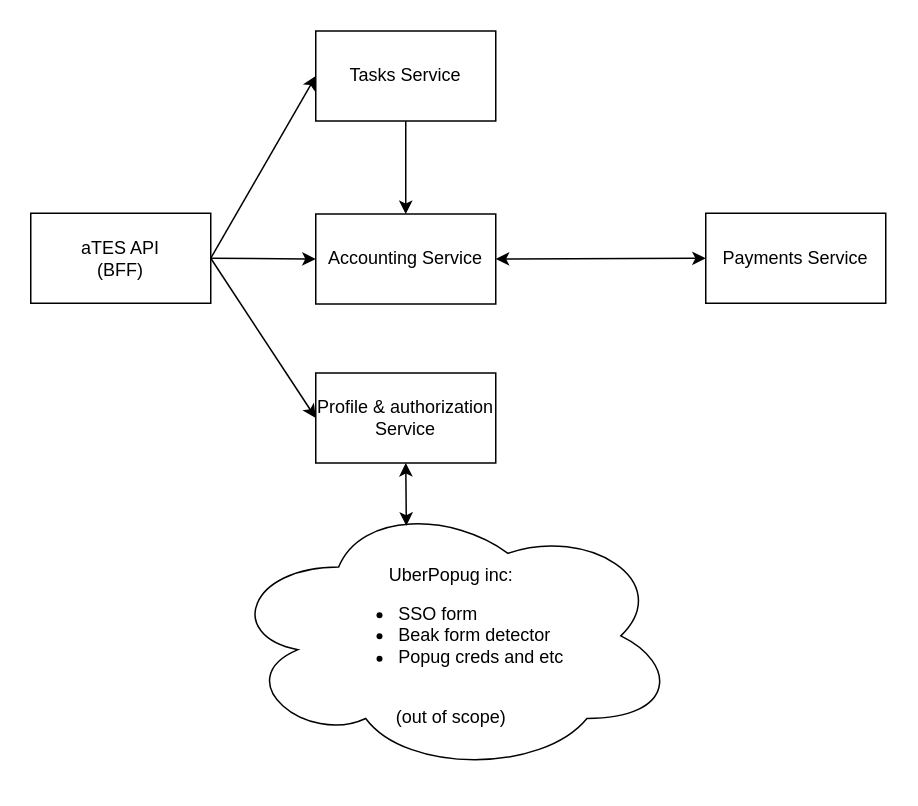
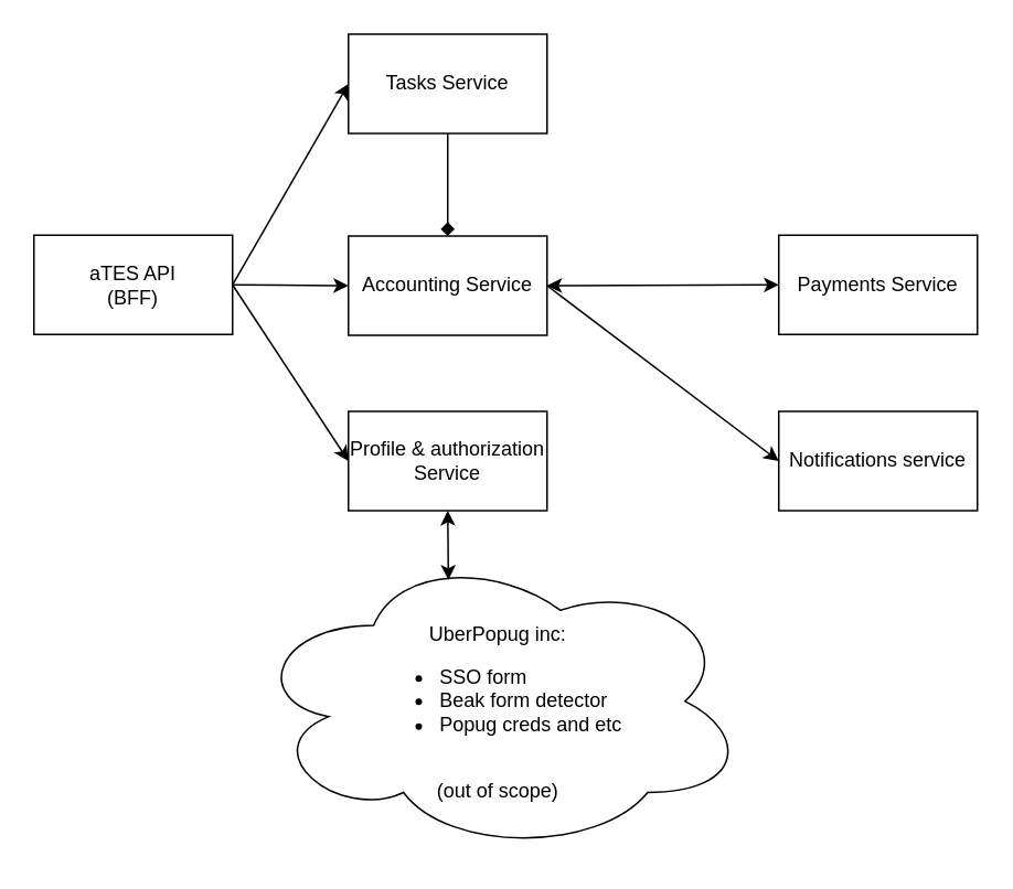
  <mxCell id="0" />
  <mxCell id="1" parent="0" />
  <mxCell id="2" value="Profile &amp;amp; authorization Service" style="rounded=0;whiteSpace=wrap;html=1;" parent="1" vertex="1"><mxGeometry x="210" y="248" width="120" height="60" as="geometry" /></mxCell>
  <mxCell id="3" value="" style="endArrow=classic;startArrow=classic;html=1;entryX=0;entryY=0.5;entryDx=0;entryDy=0;exitX=1;exitY=0.5;exitDx=0;exitDy=0;" parent="1" source="9" target="5" edge="1"><mxGeometry width="50" height="50" relative="1" as="geometry"><mxPoint x="300" y="415.5" as="sourcePoint" /><mxPoint x="540" y="931.5" as="targetPoint" /></mxGeometry></mxCell>
  <mxCell id="4" style="rounded=0;orthogonalLoop=1;jettySize=auto;html=1;exitX=1;exitY=0.5;exitDx=0;exitDy=0;entryX=0;entryY=0.5;entryDx=0;entryDy=0;" edge="1" parent="1" source="13" target="2"><mxGeometry relative="1" as="geometry"><mxPoint x="120" y="347.5" as="sourcePoint" /></mxGeometry></mxCell>
  <mxCell id="5" value="Payments Service" style="rounded=0;whiteSpace=wrap;html=1;align=center;" vertex="1" parent="1"><mxGeometry x="470" y="141.5" width="120" height="60" as="geometry" /></mxCell>
  <mxCell id="6" style="edgeStyle=none;rounded=0;orthogonalLoop=1;jettySize=auto;html=1;exitX=1;exitY=0.5;exitDx=0;exitDy=0;entryX=0;entryY=0.5;entryDx=0;entryDy=0;" edge="1" parent="1" source="13" target="9"><mxGeometry relative="1" as="geometry"><mxPoint x="120" y="102" as="sourcePoint" /></mxGeometry></mxCell>
- <mxCell id="7" style="edgeStyle=none;rounded=0;orthogonalLoop=1;jettySize=auto;html=1;exitX=0.5;exitY=1;exitDx=0;exitDy=0;entryX=0.5;entryY=0;entryDx=0;entryDy=0;" edge="1" parent="1" source="8" target="9"><mxGeometry relative="1" as="geometry"><mxPoint x="310" y="335" as="targetPoint" /></mxGeometry></mxCell>
+ <mxCell id="7" style="edgeStyle=none;rounded=0;orthogonalLoop=1;jettySize=auto;html=1;exitX=0.5;exitY=1;exitDx=0;exitDy=0;entryX=0.5;entryY=0;entryDx=0;entryDy=0;endArrow=diamond;" edge="1" parent="1" source="8" target="9"><mxGeometry relative="1" as="geometry"><mxPoint x="310" y="335" as="targetPoint" /></mxGeometry></mxCell>
  <mxCell id="8" value="&lt;div&gt;Tasks Service&lt;/div&gt;" style="rounded=0;whiteSpace=wrap;html=1;" parent="1" vertex="1"><mxGeometry x="210" y="20" width="120" height="60" as="geometry" /></mxCell>
  <mxCell id="9" value="Accounting Service" style="rounded=0;whiteSpace=wrap;html=1;" parent="1" vertex="1"><mxGeometry x="210" y="142" width="120" height="60" as="geometry" /></mxCell>
+ <mxCell id="10" value="Notifications service" style="rounded=0;whiteSpace=wrap;html=1;" vertex="1" parent="1"><mxGeometry x="470" y="248" width="120" height="60" as="geometry" /></mxCell>
+ <mxCell id="11" value="" style="endArrow=classic;html=1;rounded=0;exitX=1;exitY=0.5;exitDx=0;exitDy=0;entryX=0;entryY=0.5;entryDx=0;entryDy=0;" edge="1" parent="1" source="9" target="10"><mxGeometry width="50" height="50" relative="1" as="geometry"><mxPoint x="360" y="271.5" as="sourcePoint" /><mxPoint x="410" y="221.5" as="targetPoint" /></mxGeometry></mxCell>
  <mxCell id="12" style="rounded=0;orthogonalLoop=1;jettySize=auto;html=1;exitX=1;exitY=0.5;exitDx=0;exitDy=0;entryX=0;entryY=0.5;entryDx=0;entryDy=0;" edge="1" parent="1" source="13" target="8"><mxGeometry relative="1" as="geometry" /></mxCell>
  <mxCell id="13" value="&lt;div&gt;aTES API&lt;/div&gt;&lt;div&gt;(BFF)&lt;/div&gt;" style="rounded=0;whiteSpace=wrap;html=1;align=center;" vertex="1" parent="1"><mxGeometry x="20" y="141.5" width="120" height="60" as="geometry" /></mxCell>
  <mxCell id="14" value="&lt;div&gt;&lt;br&gt;&lt;/div&gt;&lt;div&gt;UberPopug inc:&lt;/div&gt;&lt;div&gt;&lt;ul&gt;&lt;li&gt;&lt;div align=&quot;left&quot;&gt;SSO form&lt;/div&gt;&lt;/li&gt;&lt;li&gt;&lt;div align=&quot;left&quot;&gt;Beak form detector&lt;/div&gt;&lt;/li&gt;&lt;li&gt;Popug creds and etc&lt;br&gt;&lt;div align=&quot;left&quot;&gt;&lt;br&gt;&lt;/div&gt;&lt;/li&gt;&lt;/ul&gt;&lt;/div&gt;(out of scope)" style="ellipse;shape=cloud;whiteSpace=wrap;html=1;align=center;" vertex="1" parent="1"><mxGeometry x="150" y="331.5" width="301" height="183.5" as="geometry" /></mxCell>
  <mxCell id="15" value="" style="endArrow=classic;startArrow=classic;html=1;rounded=0;entryX=0.4;entryY=0.1;entryDx=0;entryDy=0;entryPerimeter=0;exitX=0.5;exitY=1;exitDx=0;exitDy=0;" edge="1" parent="1" source="2" target="14"><mxGeometry width="50" height="50" relative="1" as="geometry"><mxPoint x="350" y="211.5" as="sourcePoint" /><mxPoint x="400" y="161.5" as="targetPoint" /></mxGeometry></mxCell>
